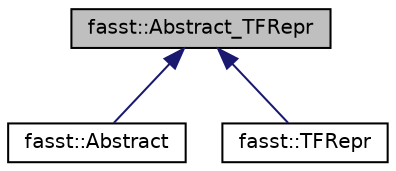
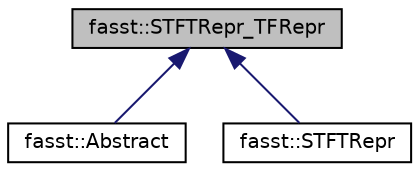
  digraph {
    node [color=black fillcolor=white fontname=Helvetica fontsize=10 shape=record style=filled]
    edge [color=midnightblue dir=back fontname=Helvetica fontsize=10 labelfontname=Helvetica labelfontsize=10 style=solid]
-   n1 [fillcolor=grey75 fontcolor=black height=0.2 label="fasst::Abstract_TFRepr" width=0.4]
+   n1 [fillcolor=grey75 fontcolor=black height=0.2 label="fasst::STFTRepr_TFRepr" width=0.4]
    n2 [height=0.2 label="fasst::Abstract" width=0.4]
-   n3 [height=0.2 label="fasst::TFRepr" width=0.4]
+   n3 [height=0.2 label="fasst::STFTRepr" width=0.4]
    n1 -> n2
    n1 -> n3
  }
